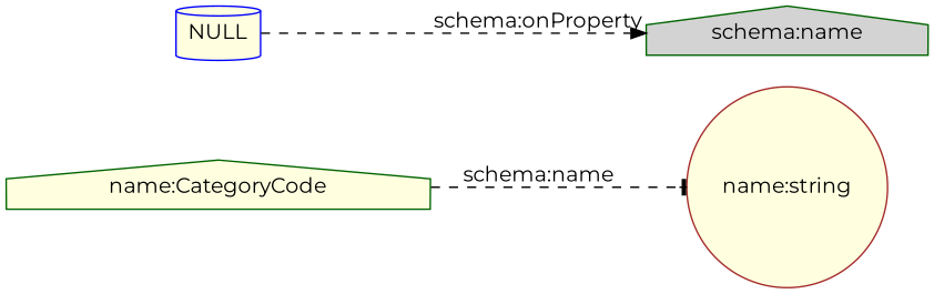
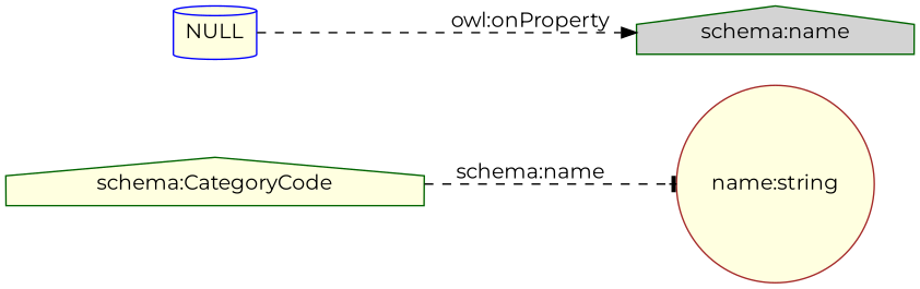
  digraph {
    fontname=Montserrat
    rankdir=LR
    node [color=darkgreen fillcolor=lightyellow fontname=Montserrat shape=house style=filled]
    edge [fontname=Montserrat style=dashed]
    n1 [color=brown label="name:string" shape=circle]
-   "schema:CategoryCode" [label="name:CategoryCode"]
+   "schema:CategoryCode"
    NULL [color=blue shape=cylinder]
    "schema:name" [fillcolor=lightgrey]
    "schema:CategoryCode" -> n1 [arrowhead=tee label="schema:name"]
-   NULL -> "schema:name" [arrowhead=normal label="schema:onProperty"]
+   NULL -> "schema:name" [arrowhead=normal label="owl:onProperty"]
  }
